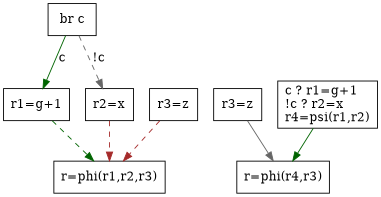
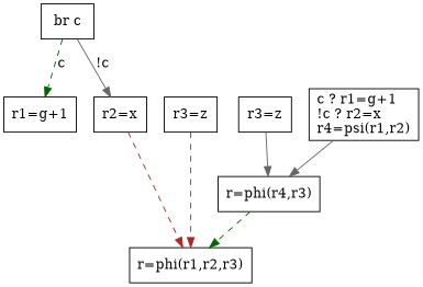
  digraph {
    node [shape=box]
    edge [color=gray40 style=solid]
    n1 [label="r1=g+1"]
    n2 [label="r2=x"]
    n3 [label="r3=z"]
    n4 [label="r3=z"]
    n5 [label="r=phi(r1,r2,r3)"]
    n6 [label="r=phi(r4,r3)"]
    n7 [label="br c"]
    n8 [label="c ? r1=g+1\l!c ? r2=x\lr4=psi(r1,r2)"]
    subgraph sub_1 {
      rank=same
      n1
      n2
      n3
      n4
    }
-   n1 -> n5 [color=darkgreen style=dashed]
+   n6 -> n5 [color=darkgreen style=dashed]
    n2 -> n5 [color=brown style=dashed]
    n3 -> n5 [color=brown style=dashed]
    n4 -> n6
-   n7 -> n1 [color=darkgreen label=c]
-   n7 -> n2 [label="!c" style=dashed]
-   n8 -> n6 [color=darkgreen]
+   n7 -> n1 [color=darkgreen label=c style=dashed]
+   n7 -> n2 [label="!c"]
+   n8 -> n6
  }
